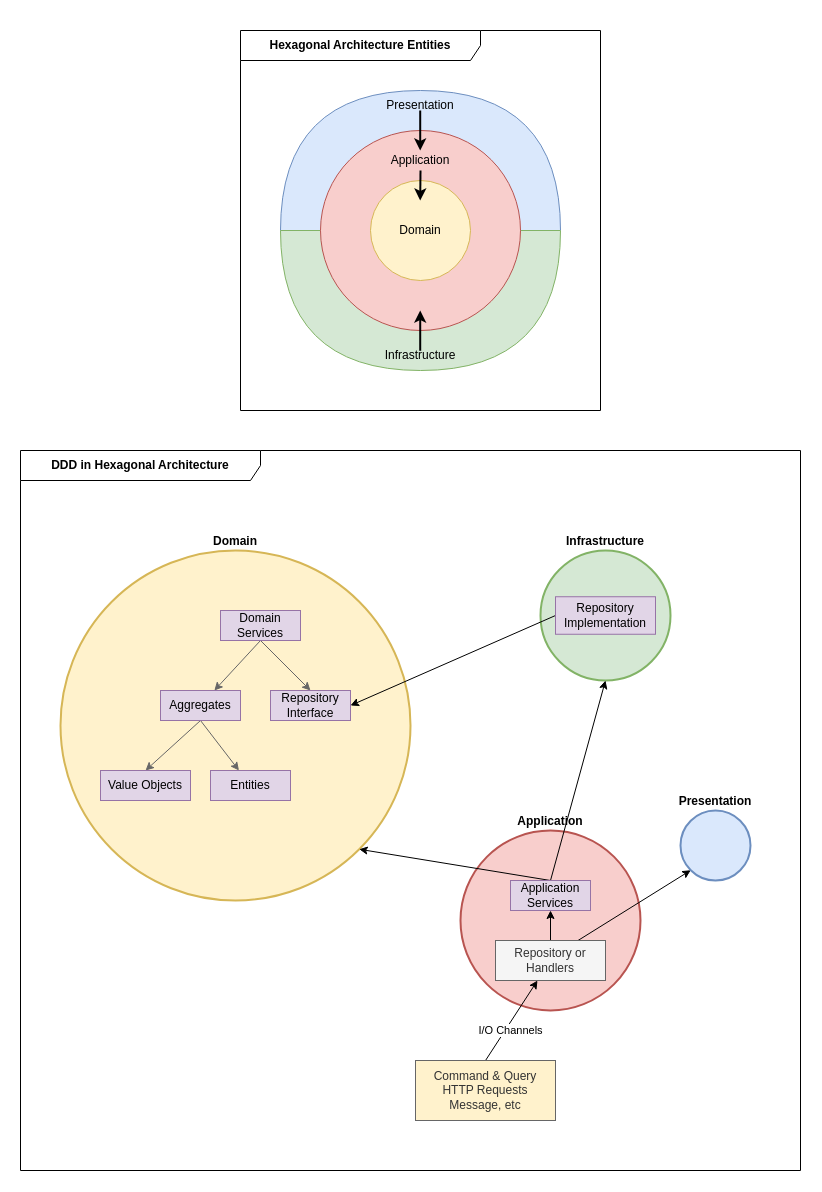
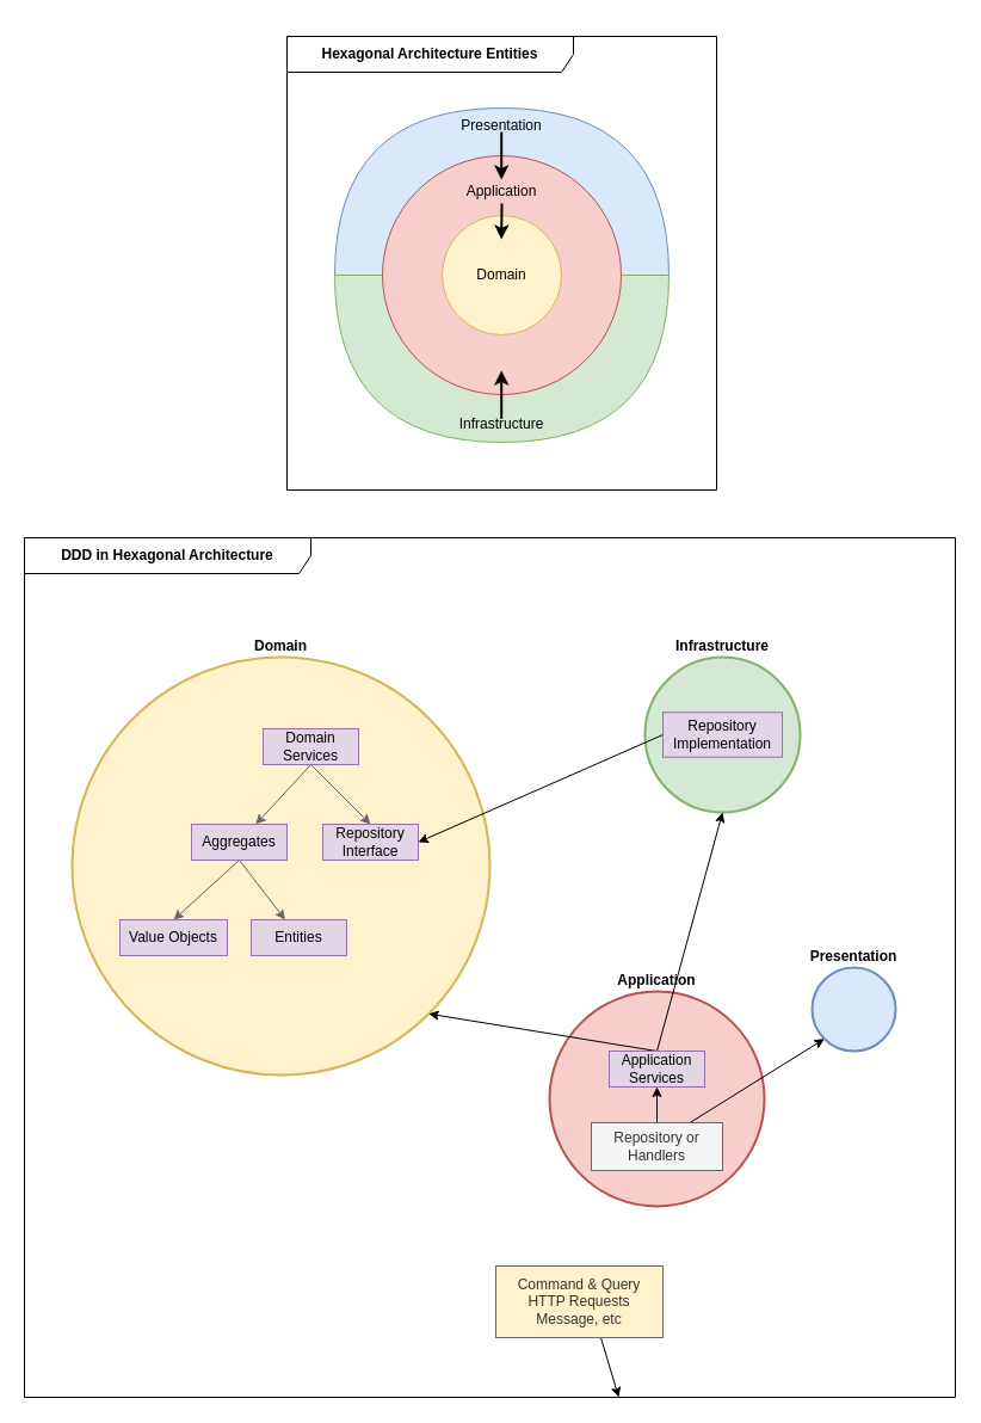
  <mxCell id="0" />
  <mxCell id="1" parent="0" />
  <mxCell id="2" value="Application" style="ellipse;whiteSpace=wrap;html=1;aspect=fixed;labelPosition=center;verticalLabelPosition=top;align=center;verticalAlign=bottom;fontStyle=1;fillColor=#f8cecc;strokeColor=#b85450;strokeWidth=2;" vertex="1" parent="1"><mxGeometry x="460" y="830" width="180" height="180" as="geometry" /></mxCell>
  <mxCell id="3" value="Domain" style="ellipse;whiteSpace=wrap;html=1;aspect=fixed;labelPosition=center;verticalLabelPosition=top;align=center;verticalAlign=bottom;fontStyle=1;fillColor=#fff2cc;strokeColor=#d6b656;strokeWidth=2;" vertex="1" parent="1"><mxGeometry x="60" y="550" width="350" height="350" as="geometry" /></mxCell>
  <mxCell id="4" value="" style="shape=or;whiteSpace=wrap;html=1;fillColor=#dae8fc;strokeColor=#6c8ebf;rotation=-90;" vertex="1" parent="1"><mxGeometry x="350" y="20" width="140" height="280" as="geometry" /></mxCell>
  <mxCell id="5" value="" style="shape=or;whiteSpace=wrap;html=1;rotation=90;fillColor=#d5e8d4;strokeColor=#82b366;" vertex="1" parent="1"><mxGeometry x="350" y="160" width="140" height="280" as="geometry" /></mxCell>
  <mxCell id="6" value="Domain" style="ellipse;whiteSpace=wrap;html=1;aspect=fixed;fillColor=#f8cecc;strokeColor=#b85450;" vertex="1" parent="1"><mxGeometry x="320" y="130" width="200" height="200" as="geometry" /></mxCell>
  <mxCell id="7" value="Domain" style="ellipse;whiteSpace=wrap;html=1;aspect=fixed;fillColor=#fff2cc;strokeColor=#d6b656;" vertex="1" parent="1"><mxGeometry x="370" y="180" width="100" height="100" as="geometry" /></mxCell>
  <mxCell id="8" value="" style="endArrow=classic;html=1;rounded=0;strokeWidth=2;" edge="1" parent="1"><mxGeometry width="50" height="50" relative="1" as="geometry"><mxPoint x="419.71" y="350.29" as="sourcePoint" /><mxPoint x="419.71" y="310" as="targetPoint" /></mxGeometry></mxCell>
  <mxCell id="9" value="" style="endArrow=classic;html=1;rounded=0;strokeWidth=2;" edge="1" parent="1"><mxGeometry width="50" height="50" relative="1" as="geometry"><mxPoint x="419.71" y="110" as="sourcePoint" /><mxPoint x="419.71" y="150" as="targetPoint" /></mxGeometry></mxCell>
  <mxCell id="10" value="Infrastructure" style="text;html=1;strokeColor=none;fillColor=none;align=center;verticalAlign=middle;whiteSpace=wrap;rounded=0;" vertex="1" parent="1"><mxGeometry x="390" y="340" width="60" height="30" as="geometry" /></mxCell>
  <mxCell id="11" value="Presentation" style="text;html=1;strokeColor=none;fillColor=none;align=center;verticalAlign=middle;whiteSpace=wrap;rounded=0;" vertex="1" parent="1"><mxGeometry x="390" y="90" width="60" height="30" as="geometry" /></mxCell>
  <mxCell id="12" value="" style="endArrow=classic;html=1;rounded=0;strokeWidth=2;" edge="1" parent="1"><mxGeometry width="50" height="50" relative="1" as="geometry"><mxPoint x="420" y="170" as="sourcePoint" /><mxPoint x="419.71" y="200" as="targetPoint" /></mxGeometry></mxCell>
  <mxCell id="13" value="Application" style="text;html=1;strokeColor=none;fillColor=none;align=center;verticalAlign=middle;whiteSpace=wrap;rounded=0;" vertex="1" parent="1"><mxGeometry x="390" y="145" width="60" height="30" as="geometry" /></mxCell>
  <mxCell id="14" value="Hexagonal Architecture Entities" style="shape=umlFrame;whiteSpace=wrap;html=1;pointerEvents=0;width=240;height=30;fontStyle=1" vertex="1" parent="1"><mxGeometry x="240" y="30" width="360" height="380" as="geometry" /></mxCell>
  <mxCell id="15" value="Entities" style="rounded=0;whiteSpace=wrap;html=1;fillColor=#e1d5e7;strokeColor=#9673a6;" vertex="1" parent="1"><mxGeometry x="210" y="770" width="80" height="30" as="geometry" /></mxCell>
  <mxCell id="16" style="rounded=0;orthogonalLoop=1;jettySize=auto;html=1;exitX=0.5;exitY=1;exitDx=0;exitDy=0;entryX=0.5;entryY=0;entryDx=0;entryDy=0;fillColor=#f5f5f5;strokeColor=#666666;" edge="1" parent="1" source="18" target="19"><mxGeometry relative="1" as="geometry" /></mxCell>
  <mxCell id="17" style="rounded=0;orthogonalLoop=1;jettySize=auto;html=1;exitX=0.5;exitY=1;exitDx=0;exitDy=0;fillColor=#f5f5f5;strokeColor=#666666;" edge="1" parent="1" source="18" target="15"><mxGeometry relative="1" as="geometry" /></mxCell>
  <mxCell id="18" value="Aggregates" style="rounded=0;whiteSpace=wrap;html=1;fillColor=#e1d5e7;strokeColor=#9673a6;" vertex="1" parent="1"><mxGeometry x="160" y="690" width="80" height="30" as="geometry" /></mxCell>
  <mxCell id="19" value="Value Objects" style="rounded=0;whiteSpace=wrap;html=1;fillColor=#e1d5e7;strokeColor=#9673a6;" vertex="1" parent="1"><mxGeometry x="100" y="770" width="90" height="30" as="geometry" /></mxCell>
  <mxCell id="20" style="rounded=0;orthogonalLoop=1;jettySize=auto;html=1;exitX=0.5;exitY=1;exitDx=0;exitDy=0;fillColor=#f5f5f5;strokeColor=#666666;" edge="1" parent="1" source="22" target="18"><mxGeometry relative="1" as="geometry" /></mxCell>
  <mxCell id="21" style="rounded=0;orthogonalLoop=1;jettySize=auto;html=1;exitX=0.5;exitY=1;exitDx=0;exitDy=0;entryX=0.5;entryY=0;entryDx=0;entryDy=0;fillColor=#f5f5f5;strokeColor=#666666;" edge="1" parent="1" source="22" target="23"><mxGeometry relative="1" as="geometry" /></mxCell>
  <mxCell id="22" value="Domain&lt;br&gt;Services" style="rounded=0;whiteSpace=wrap;html=1;fillColor=#e1d5e7;strokeColor=#9673a6;" vertex="1" parent="1"><mxGeometry x="220" y="610" width="80" height="30" as="geometry" /></mxCell>
  <mxCell id="23" value="Repository&lt;br&gt;Interface" style="rounded=0;whiteSpace=wrap;html=1;fillColor=#e1d5e7;strokeColor=#9673a6;" vertex="1" parent="1"><mxGeometry x="270" y="690" width="80" height="30" as="geometry" /></mxCell>
  <mxCell id="24" style="rounded=0;orthogonalLoop=1;jettySize=auto;html=1;exitX=0.75;exitY=0;exitDx=0;exitDy=0;entryX=0;entryY=1;entryDx=0;entryDy=0;" edge="1" parent="1" source="33" target="36"><mxGeometry relative="1" as="geometry" /></mxCell>
  <mxCell id="25" value="Infrastructure" style="ellipse;whiteSpace=wrap;html=1;aspect=fixed;labelPosition=center;verticalLabelPosition=top;align=center;verticalAlign=bottom;fontStyle=1;fillColor=#d5e8d4;strokeColor=#82b366;strokeWidth=2;" vertex="1" parent="1"><mxGeometry x="540" y="550" width="130" height="130" as="geometry" /></mxCell>
  <mxCell id="26" style="rounded=0;orthogonalLoop=1;jettySize=auto;html=1;exitX=0;exitY=0.5;exitDx=0;exitDy=0;entryX=1;entryY=0.5;entryDx=0;entryDy=0;" edge="1" parent="1" source="27" target="23"><mxGeometry relative="1" as="geometry" /></mxCell>
  <mxCell id="27" value="Repository&lt;br&gt;Implementation" style="rounded=0;whiteSpace=wrap;html=1;fillColor=#e1d5e7;strokeColor=#9673a6;" vertex="1" parent="1"><mxGeometry x="555" y="596.25" width="100" height="37.5" as="geometry" /></mxCell>
  <mxCell id="28" style="rounded=0;orthogonalLoop=1;jettySize=auto;html=1;exitX=0.5;exitY=0;exitDx=0;exitDy=0;entryX=0.5;entryY=1;entryDx=0;entryDy=0;" edge="1" parent="1" source="30" target="25"><mxGeometry relative="1" as="geometry" /></mxCell>
  <mxCell id="29" style="rounded=0;orthogonalLoop=1;jettySize=auto;html=1;exitX=0.5;exitY=0;exitDx=0;exitDy=0;entryX=1;entryY=1;entryDx=0;entryDy=0;" edge="1" parent="1" source="30" target="3"><mxGeometry relative="1" as="geometry" /></mxCell>
  <mxCell id="30" value="Application&lt;br&gt;Services" style="rounded=0;whiteSpace=wrap;html=1;fillColor=#e1d5e7;strokeColor=#9673a6;" vertex="1" parent="1"><mxGeometry x="510" y="880" width="80" height="30" as="geometry" /></mxCell>
  <mxCell id="31" value="DDD in Hexagonal Architecture" style="shape=umlFrame;whiteSpace=wrap;html=1;pointerEvents=0;width=240;height=30;fontStyle=1" vertex="1" parent="1"><mxGeometry x="20" y="450" width="780" height="720" as="geometry" /></mxCell>
  <mxCell id="32" style="edgeStyle=orthogonalEdgeStyle;rounded=0;orthogonalLoop=1;jettySize=auto;html=1;exitX=0.5;exitY=0;exitDx=0;exitDy=0;entryX=0.5;entryY=1;entryDx=0;entryDy=0;" edge="1" parent="1" source="33" target="30"><mxGeometry relative="1" as="geometry" /></mxCell>
  <mxCell id="33" value="Repository or&lt;br&gt;Handlers" style="rounded=0;whiteSpace=wrap;html=1;fillColor=#f5f5f5;strokeColor=#666666;fontColor=#333333;" vertex="1" parent="1"><mxGeometry x="495" y="940" width="110" height="40" as="geometry" /></mxCell>
- <mxCell id="34" value="I/O Channels" style="rounded=0;orthogonalLoop=1;jettySize=auto;html=1;exitX=0.5;exitY=0;exitDx=0;exitDy=0;" edge="1" parent="1" source="35" target="33"><mxGeometry x="-0.187" y="-5" relative="1" as="geometry"><mxPoint as="offset" /></mxGeometry></mxCell>
+ <mxCell id="34" value="I/O Channels" style="rounded=0;orthogonalLoop=1;jettySize=auto;html=1;exitX=0.5;exitY=0;exitDx=0;exitDy=0;" edge="1" parent="1" source="35" target="31"><mxGeometry x="-0.187" y="-5" relative="1" as="geometry"><mxPoint as="offset" /></mxGeometry></mxCell>
  <mxCell id="35" value="Command &amp;amp; Query&lt;br&gt;HTTP Requests&lt;br&gt;Message, etc" style="rounded=0;whiteSpace=wrap;html=1;fillColor=#fff2cc;fontColor=#333333;strokeColor=#666666;" vertex="1" parent="1"><mxGeometry x="415" y="1060" width="140" height="60" as="geometry" /></mxCell>
  <mxCell id="36" value="Presentation" style="ellipse;whiteSpace=wrap;html=1;aspect=fixed;labelPosition=center;verticalLabelPosition=top;align=center;verticalAlign=bottom;fontStyle=1;fillColor=#dae8fc;strokeColor=#6c8ebf;strokeWidth=2;" vertex="1" parent="1"><mxGeometry x="680" y="810" width="70" height="70" as="geometry" /></mxCell>
